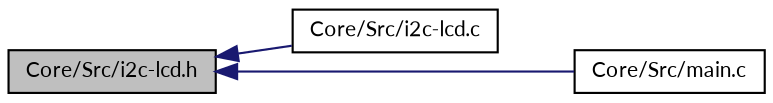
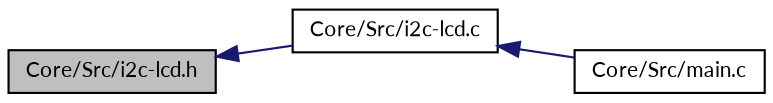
  digraph {
    fontname=Lato
    rankdir=LR
    node [color=black fillcolor=white fontname=Lato fontsize=10 shape=record style=filled]
    edge [color=midnightblue dir=back fontname=Lato fontsize=10 labelfontname=Helvetica labelfontsize=10 style=solid]
    n1 [fillcolor=grey75 fontcolor=black height=0.2 label="Core/Src/i2c-lcd.h" width=0.4]
    n2 [height=0.2 label="Core/Src/i2c-lcd.c" width=0.4]
    n3 [height=0.2 label="Core/Src/main.c" width=0.4]
    n1 -> n2
-   n1 -> n3
+   n2 -> n3
  }
